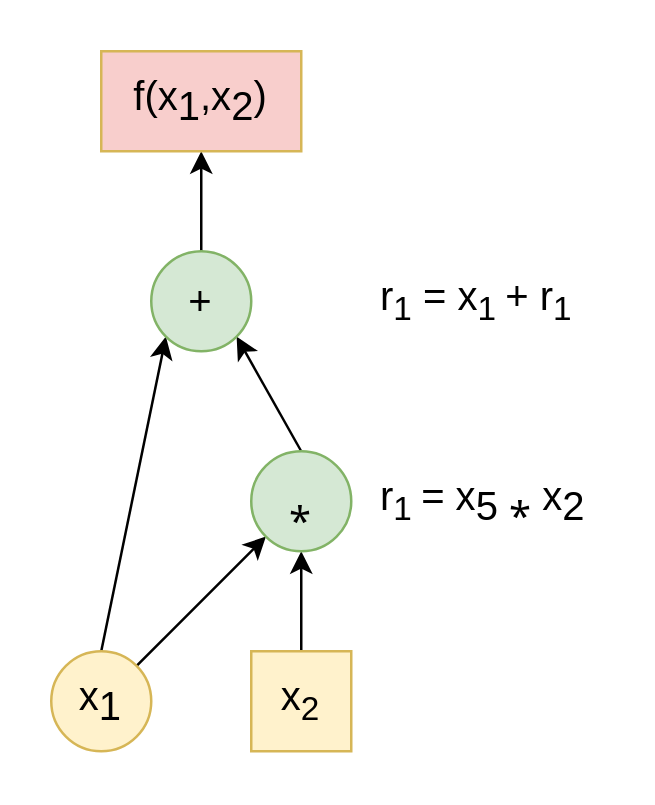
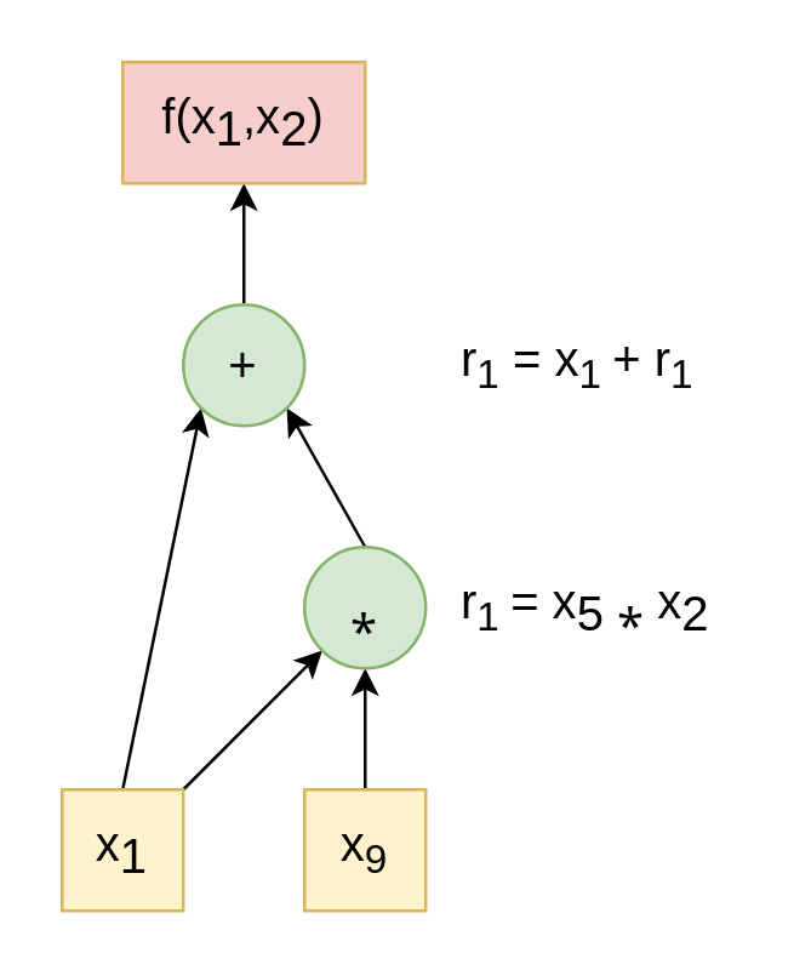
  <mxCell id="0" />
  <mxCell id="1" parent="0" />
  <mxCell id="2" style="rounded=0;orthogonalLoop=1;jettySize=auto;html=1;exitX=1;exitY=0;exitDx=0;exitDy=0;entryX=0;entryY=1;entryDx=0;entryDy=0;" edge="1" parent="1" source="4" target="8"><mxGeometry relative="1" as="geometry" /></mxCell>
  <mxCell id="3" style="rounded=0;orthogonalLoop=1;jettySize=auto;html=1;exitX=0.5;exitY=0;exitDx=0;exitDy=0;entryX=0;entryY=1;entryDx=0;entryDy=0;" edge="1" parent="1" source="4" target="10"><mxGeometry relative="1" as="geometry" /></mxCell>
- <mxCell id="4" value="x&lt;sub style=&quot;font-size: 16px;&quot;&gt;1&lt;/sub&gt;" style="ellipse;whiteSpace=wrap;html=1;fontSize=16;fillColor=#fff2cc;strokeColor=#d6b656;" vertex="1" parent="1"><mxGeometry x="20" y="260" width="40" height="40" as="geometry" /></mxCell>
+ <mxCell id="4" value="x&lt;sub style=&quot;font-size: 16px;&quot;&gt;1&lt;/sub&gt;" style="rounded=0;whiteSpace=wrap;html=1;fontSize=16;fillColor=#fff2cc;strokeColor=#d6b656;" vertex="1" parent="1"><mxGeometry x="20" y="260" width="40" height="40" as="geometry" /></mxCell>
  <mxCell id="5" style="rounded=0;orthogonalLoop=1;jettySize=auto;html=1;exitX=0.5;exitY=0;exitDx=0;exitDy=0;entryX=0.5;entryY=1;entryDx=0;entryDy=0;" edge="1" parent="1" source="6" target="8"><mxGeometry relative="1" as="geometry" /></mxCell>
- <mxCell id="6" value="x&lt;sub&gt;2&lt;/sub&gt;" style="rounded=0;whiteSpace=wrap;html=1;fontSize=16;fillColor=#fff2cc;strokeColor=#d6b656;" vertex="1" parent="1"><mxGeometry x="100" y="260" width="40" height="40" as="geometry" /></mxCell>
+ <mxCell id="6" value="x&lt;sub&gt;9&lt;/sub&gt;" style="rounded=0;whiteSpace=wrap;html=1;fontSize=16;fillColor=#fff2cc;strokeColor=#d6b656;" vertex="1" parent="1"><mxGeometry x="100" y="260" width="40" height="40" as="geometry" /></mxCell>
  <mxCell id="7" style="rounded=0;orthogonalLoop=1;jettySize=auto;html=1;exitX=0.5;exitY=0;exitDx=0;exitDy=0;entryX=1;entryY=1;entryDx=0;entryDy=0;" edge="1" parent="1" source="8" target="10"><mxGeometry relative="1" as="geometry" /></mxCell>
  <mxCell id="8" value="⁎" style="ellipse;whiteSpace=wrap;html=1;fontSize=16;fillColor=#d5e8d4;strokeColor=#82b366;" vertex="1" parent="1"><mxGeometry x="100" y="180" width="40" height="40" as="geometry" /></mxCell>
  <mxCell id="9" style="rounded=0;orthogonalLoop=1;jettySize=auto;html=1;exitX=0.5;exitY=0;exitDx=0;exitDy=0;entryX=0.5;entryY=1;entryDx=0;entryDy=0;" edge="1" parent="1" source="10" target="11"><mxGeometry relative="1" as="geometry" /></mxCell>
  <mxCell id="10" value="+" style="ellipse;whiteSpace=wrap;html=1;fontSize=16;fillColor=#d5e8d4;strokeColor=#82b366;" vertex="1" parent="1"><mxGeometry x="60" y="100" width="40" height="40" as="geometry" /></mxCell>
  <mxCell id="11" value="f(x&lt;sub style=&quot;font-size: 16px;&quot;&gt;1&lt;/sub&gt;,x&lt;sub style=&quot;font-size: 16px;&quot;&gt;2&lt;/sub&gt;)" style="rounded=0;whiteSpace=wrap;html=1;fontSize=16;fillColor=#f8cecc;strokeColor=#d6b656;" vertex="1" parent="1"><mxGeometry x="40" y="20" width="80" height="40" as="geometry" /></mxCell>
  <mxCell id="12" value="r&lt;sub&gt;1&amp;nbsp;&lt;/sub&gt;= x&lt;sub style=&quot;font-size: 16px;&quot;&gt;5&amp;nbsp;&lt;/sub&gt;⁎ x&lt;sub style=&quot;font-size: 16px;&quot;&gt;2&lt;/sub&gt;" style="text;html=1;strokeColor=none;fillColor=none;align=left;verticalAlign=middle;whiteSpace=wrap;rounded=0;fontSize=16;" vertex="1" parent="1"><mxGeometry x="150" y="185" width="90" height="30" as="geometry" /></mxCell>
  <mxCell id="13" value="r&lt;sub&gt;1&lt;/sub&gt;&amp;nbsp;= x&lt;sub&gt;1&amp;nbsp;&lt;/sub&gt;+ r&lt;sub&gt;1&lt;/sub&gt;" style="text;html=1;strokeColor=none;fillColor=none;align=left;verticalAlign=middle;whiteSpace=wrap;rounded=0;fontSize=16;" vertex="1" parent="1"><mxGeometry x="150" y="105" width="90" height="30" as="geometry" /></mxCell>
